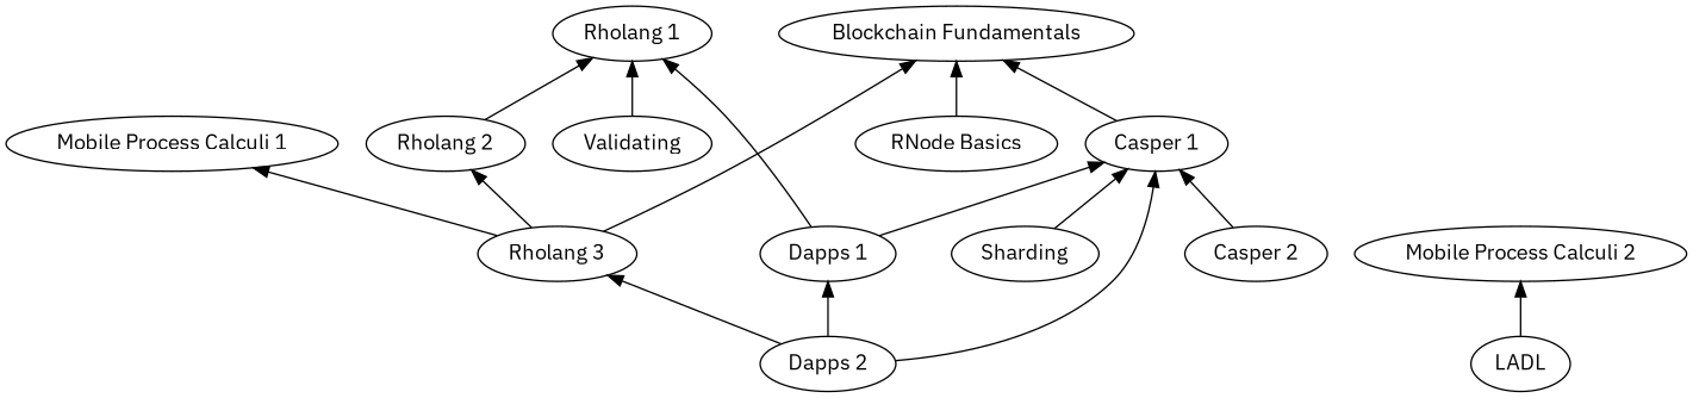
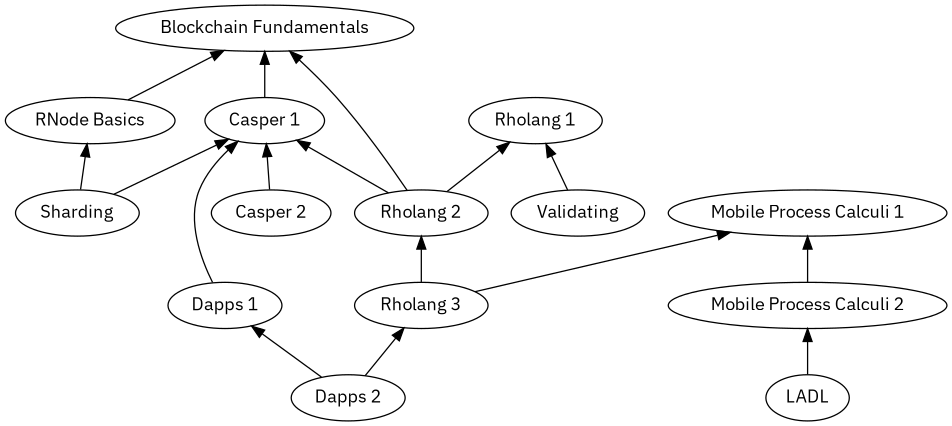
  digraph {
    fontname="IBM Plex Sans"
    rankdir=BT
    node [fontname="IBM Plex Sans"]
    edge [fontname="IBM Plex Sans"]
    n1 [label="Blockchain Fundamentals"]
    n2 [label="Mobile Process Calculi 1"]
    n3 [label="Mobile Process Calculi 2"]
    LADL
    n5 [label="Rholang 1"]
    n6 [label="Rholang 2"]
    n7 [label="Rholang 3"]
    n8 [label="RNode Basics"]
    n9 [label=Validating]
    n10 [label="Dapps 1"]
    n11 [label="Casper 1"]
    n12 [label="Dapps 2"]
    n13 [label="Casper 2"]
    n14 [label=Sharding]
+   n3 -> n2
    LADL -> n3
-   n7 -> n1
+   n6 -> n1
    n6 -> n5
    n7 -> n2
    n7 -> n6
    n8 -> n1
    n9 -> n5
-   n10 -> n5
    n10 -> n11
    n11 -> n1
    n12 -> n7
    n12 -> n10
-   n12 -> n11
+   n6 -> n11
    n13 -> n11
+   n14 -> n8
    n14 -> n11
  }
